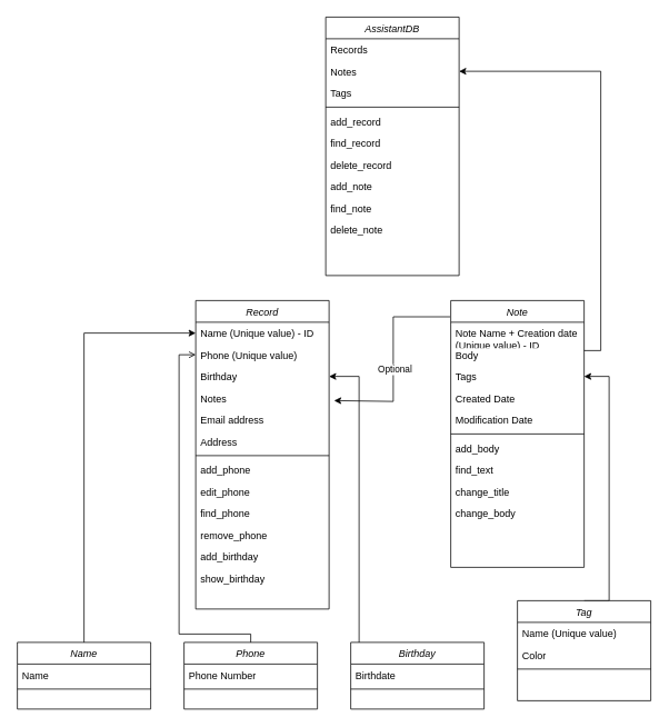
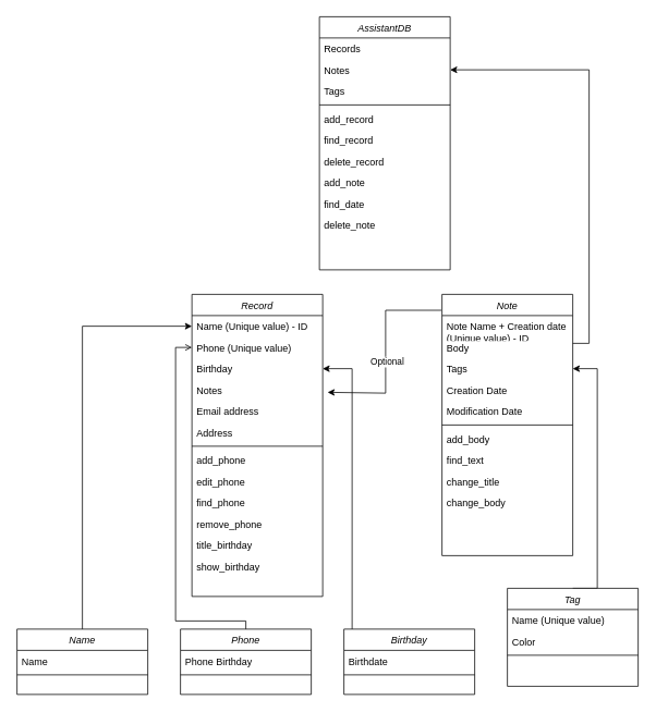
  <mxCell id="0" />
  <mxCell id="1" parent="0" />
  <mxCell id="2" style="edgeStyle=orthogonalEdgeStyle;rounded=0;orthogonalLoop=1;jettySize=auto;html=1;entryX=0;entryY=0.5;entryDx=0;entryDy=0;" parent="1" source="3" target="15" edge="1"><mxGeometry relative="1" as="geometry" /></mxCell>
  <mxCell id="3" value="Name" style="swimlane;fontStyle=2;align=center;verticalAlign=top;childLayout=stackLayout;horizontal=1;startSize=26;horizontalStack=0;resizeParent=1;resizeLast=0;collapsible=1;marginBottom=0;rounded=0;shadow=0;strokeWidth=1;" parent="1" vertex="1"><mxGeometry x="20" y="770" width="160" height="80" as="geometry"><mxRectangle x="220" y="120" width="160" height="26" as="alternateBounds" /></mxGeometry></mxCell>
  <mxCell id="4" value="Name" style="text;align=left;verticalAlign=top;spacingLeft=4;spacingRight=4;overflow=hidden;rotatable=0;points=[[0,0.5],[1,0.5]];portConstraint=eastwest;" parent="3" vertex="1"><mxGeometry y="26" width="160" height="26" as="geometry" /></mxCell>
  <mxCell id="5" value="" style="line;html=1;strokeWidth=1;align=left;verticalAlign=middle;spacingTop=-1;spacingLeft=3;spacingRight=3;rotatable=0;labelPosition=right;points=[];portConstraint=eastwest;" parent="3" vertex="1"><mxGeometry y="52" width="160" height="8" as="geometry" /></mxCell>
  <mxCell id="6" style="edgeStyle=orthogonalEdgeStyle;rounded=0;orthogonalLoop=1;jettySize=auto;html=1;entryX=0;entryY=0.5;entryDx=0;entryDy=0;endArrow=open;" parent="1" source="7" target="16" edge="1"><mxGeometry relative="1" as="geometry"><Array as="points"><mxPoint x="214" y="760" /><mxPoint x="214" y="425" /></Array></mxGeometry></mxCell>
  <mxCell id="7" value="Phone" style="swimlane;fontStyle=2;align=center;verticalAlign=top;childLayout=stackLayout;horizontal=1;startSize=26;horizontalStack=0;resizeParent=1;resizeLast=0;collapsible=1;marginBottom=0;rounded=0;shadow=0;strokeWidth=1;" parent="1" vertex="1"><mxGeometry x="220" y="770" width="160" height="80" as="geometry"><mxRectangle x="220" y="120" width="160" height="26" as="alternateBounds" /></mxGeometry></mxCell>
- <mxCell id="8" value="Phone Number" style="text;align=left;verticalAlign=top;spacingLeft=4;spacingRight=4;overflow=hidden;rotatable=0;points=[[0,0.5],[1,0.5]];portConstraint=eastwest;rounded=0;shadow=0;html=0;" parent="7" vertex="1"><mxGeometry y="26" width="160" height="26" as="geometry" /></mxCell>
+ <mxCell id="8" value="Phone Birthday" style="text;align=left;verticalAlign=top;spacingLeft=4;spacingRight=4;overflow=hidden;rotatable=0;points=[[0,0.5],[1,0.5]];portConstraint=eastwest;rounded=0;shadow=0;html=0;" parent="7" vertex="1"><mxGeometry y="26" width="160" height="26" as="geometry" /></mxCell>
  <mxCell id="9" value="" style="line;html=1;strokeWidth=1;align=left;verticalAlign=middle;spacingTop=-1;spacingLeft=3;spacingRight=3;rotatable=0;labelPosition=right;points=[];portConstraint=eastwest;" parent="7" vertex="1"><mxGeometry y="52" width="160" height="8" as="geometry" /></mxCell>
  <mxCell id="10" style="edgeStyle=orthogonalEdgeStyle;rounded=0;orthogonalLoop=1;jettySize=auto;html=1;entryX=1;entryY=0.5;entryDx=0;entryDy=0;" parent="1" source="11" target="17" edge="1"><mxGeometry relative="1" as="geometry"><Array as="points"><mxPoint x="430" y="451" /></Array></mxGeometry></mxCell>
  <mxCell id="11" value="Birthday" style="swimlane;fontStyle=2;align=center;verticalAlign=top;childLayout=stackLayout;horizontal=1;startSize=26;horizontalStack=0;resizeParent=1;resizeLast=0;collapsible=1;marginBottom=0;rounded=0;shadow=0;strokeWidth=1;" parent="1" vertex="1"><mxGeometry x="420" y="770" width="160" height="80" as="geometry"><mxRectangle x="220" y="120" width="160" height="26" as="alternateBounds" /></mxGeometry></mxCell>
  <mxCell id="12" value="Birthdate&#10;" style="text;align=left;verticalAlign=top;spacingLeft=4;spacingRight=4;overflow=hidden;rotatable=0;points=[[0,0.5],[1,0.5]];portConstraint=eastwest;" parent="11" vertex="1"><mxGeometry y="26" width="160" height="26" as="geometry" /></mxCell>
  <mxCell id="13" value="" style="line;html=1;strokeWidth=1;align=left;verticalAlign=middle;spacingTop=-1;spacingLeft=3;spacingRight=3;rotatable=0;labelPosition=right;points=[];portConstraint=eastwest;" parent="11" vertex="1"><mxGeometry y="52" width="160" height="8" as="geometry" /></mxCell>
  <mxCell id="14" value="Record" style="swimlane;fontStyle=2;align=center;verticalAlign=top;childLayout=stackLayout;horizontal=1;startSize=26;horizontalStack=0;resizeParent=1;resizeLast=0;collapsible=1;marginBottom=0;rounded=0;shadow=0;strokeWidth=1;" parent="1" vertex="1"><mxGeometry x="234" y="360" width="160" height="370" as="geometry"><mxRectangle x="220" y="120" width="160" height="26" as="alternateBounds" /></mxGeometry></mxCell>
  <mxCell id="15" value="Name (Unique value) - ID" style="text;align=left;verticalAlign=top;spacingLeft=4;spacingRight=4;overflow=hidden;rotatable=0;points=[[0,0.5],[1,0.5]];portConstraint=eastwest;" parent="14" vertex="1"><mxGeometry y="26" width="160" height="26" as="geometry" /></mxCell>
  <mxCell id="16" value="Phone (Unique value)" style="text;align=left;verticalAlign=top;spacingLeft=4;spacingRight=4;overflow=hidden;rotatable=0;points=[[0,0.5],[1,0.5]];portConstraint=eastwest;rounded=0;shadow=0;html=0;" parent="14" vertex="1"><mxGeometry y="52" width="160" height="26" as="geometry" /></mxCell>
  <mxCell id="17" value="Birthday" style="text;align=left;verticalAlign=top;spacingLeft=4;spacingRight=4;overflow=hidden;rotatable=0;points=[[0,0.5],[1,0.5]];portConstraint=eastwest;rounded=0;shadow=0;html=0;" parent="14" vertex="1"><mxGeometry y="78" width="160" height="26" as="geometry" /></mxCell>
  <mxCell id="18" value="Notes" style="text;align=left;verticalAlign=top;spacingLeft=4;spacingRight=4;overflow=hidden;rotatable=0;points=[[0,0.5],[1,0.5]];portConstraint=eastwest;rounded=0;shadow=0;html=0;" parent="14" vertex="1"><mxGeometry y="104" width="160" height="26" as="geometry" /></mxCell>
  <mxCell id="19" value="Email address" style="text;align=left;verticalAlign=top;spacingLeft=4;spacingRight=4;overflow=hidden;rotatable=0;points=[[0,0.5],[1,0.5]];portConstraint=eastwest;rounded=0;shadow=0;html=0;" parent="14" vertex="1"><mxGeometry y="130" width="160" height="26" as="geometry" /></mxCell>
  <mxCell id="20" value="Address" style="text;align=left;verticalAlign=top;spacingLeft=4;spacingRight=4;overflow=hidden;rotatable=0;points=[[0,0.5],[1,0.5]];portConstraint=eastwest;rounded=0;shadow=0;html=0;" parent="14" vertex="1"><mxGeometry y="156" width="160" height="26" as="geometry" /></mxCell>
  <mxCell id="21" value="" style="line;html=1;strokeWidth=1;align=left;verticalAlign=middle;spacingTop=-1;spacingLeft=3;spacingRight=3;rotatable=0;labelPosition=right;points=[];portConstraint=eastwest;" parent="14" vertex="1"><mxGeometry y="182" width="160" height="8" as="geometry" /></mxCell>
  <mxCell id="22" value="add_phone" style="text;align=left;verticalAlign=top;spacingLeft=4;spacingRight=4;overflow=hidden;rotatable=0;points=[[0,0.5],[1,0.5]];portConstraint=eastwest;" parent="14" vertex="1"><mxGeometry y="190" width="160" height="26" as="geometry" /></mxCell>
  <mxCell id="23" value="edit_phone" style="text;align=left;verticalAlign=top;spacingLeft=4;spacingRight=4;overflow=hidden;rotatable=0;points=[[0,0.5],[1,0.5]];portConstraint=eastwest;" parent="14" vertex="1"><mxGeometry y="216" width="160" height="26" as="geometry" /></mxCell>
  <mxCell id="24" value="find_phone" style="text;align=left;verticalAlign=top;spacingLeft=4;spacingRight=4;overflow=hidden;rotatable=0;points=[[0,0.5],[1,0.5]];portConstraint=eastwest;" parent="14" vertex="1"><mxGeometry y="242" width="160" height="26" as="geometry" /></mxCell>
  <mxCell id="25" value="remove_phone" style="text;align=left;verticalAlign=top;spacingLeft=4;spacingRight=4;overflow=hidden;rotatable=0;points=[[0,0.5],[1,0.5]];portConstraint=eastwest;" parent="14" vertex="1"><mxGeometry y="268" width="160" height="26" as="geometry" /></mxCell>
- <mxCell id="26" value="add_birthday" style="text;align=left;verticalAlign=top;spacingLeft=4;spacingRight=4;overflow=hidden;rotatable=0;points=[[0,0.5],[1,0.5]];portConstraint=eastwest;" parent="14" vertex="1"><mxGeometry y="294" width="160" height="26" as="geometry" /></mxCell>
+ <mxCell id="26" value="title_birthday" style="text;align=left;verticalAlign=top;spacingLeft=4;spacingRight=4;overflow=hidden;rotatable=0;points=[[0,0.5],[1,0.5]];portConstraint=eastwest;" parent="14" vertex="1"><mxGeometry y="294" width="160" height="26" as="geometry" /></mxCell>
  <mxCell id="27" value="show_birthday" style="text;align=left;verticalAlign=top;spacingLeft=4;spacingRight=4;overflow=hidden;rotatable=0;points=[[0,0.5],[1,0.5]];portConstraint=eastwest;" parent="14" vertex="1"><mxGeometry y="320" width="160" height="26" as="geometry" /></mxCell>
  <mxCell id="28" value="AssistantDB" style="swimlane;fontStyle=2;align=center;verticalAlign=top;childLayout=stackLayout;horizontal=1;startSize=26;horizontalStack=0;resizeParent=1;resizeLast=0;collapsible=1;marginBottom=0;rounded=0;shadow=0;strokeWidth=1;" parent="1" vertex="1"><mxGeometry x="390" y="20" width="160" height="310" as="geometry"><mxRectangle x="220" y="120" width="160" height="26" as="alternateBounds" /></mxGeometry></mxCell>
  <mxCell id="29" value="Records" style="text;align=left;verticalAlign=top;spacingLeft=4;spacingRight=4;overflow=hidden;rotatable=0;points=[[0,0.5],[1,0.5]];portConstraint=eastwest;" parent="28" vertex="1"><mxGeometry y="26" width="160" height="26" as="geometry" /></mxCell>
  <mxCell id="30" value="Notes" style="text;align=left;verticalAlign=top;spacingLeft=4;spacingRight=4;overflow=hidden;rotatable=0;points=[[0,0.5],[1,0.5]];portConstraint=eastwest;" parent="28" vertex="1"><mxGeometry y="52" width="160" height="26" as="geometry" /></mxCell>
  <mxCell id="31" value="Tags" style="text;align=left;verticalAlign=top;spacingLeft=4;spacingRight=4;overflow=hidden;rotatable=0;points=[[0,0.5],[1,0.5]];portConstraint=eastwest;" parent="28" vertex="1"><mxGeometry y="78" width="160" height="26" as="geometry" /></mxCell>
  <mxCell id="32" value="" style="line;html=1;strokeWidth=1;align=left;verticalAlign=middle;spacingTop=-1;spacingLeft=3;spacingRight=3;rotatable=0;labelPosition=right;points=[];portConstraint=eastwest;" parent="28" vertex="1"><mxGeometry y="104" width="160" height="8" as="geometry" /></mxCell>
  <mxCell id="33" value="add_record" style="text;align=left;verticalAlign=top;spacingLeft=4;spacingRight=4;overflow=hidden;rotatable=0;points=[[0,0.5],[1,0.5]];portConstraint=eastwest;" parent="28" vertex="1"><mxGeometry y="112" width="160" height="26" as="geometry" /></mxCell>
  <mxCell id="34" value="find_record" style="text;align=left;verticalAlign=top;spacingLeft=4;spacingRight=4;overflow=hidden;rotatable=0;points=[[0,0.5],[1,0.5]];portConstraint=eastwest;" parent="28" vertex="1"><mxGeometry y="138" width="160" height="26" as="geometry" /></mxCell>
  <mxCell id="35" value="delete_record" style="text;align=left;verticalAlign=top;spacingLeft=4;spacingRight=4;overflow=hidden;rotatable=0;points=[[0,0.5],[1,0.5]];portConstraint=eastwest;" parent="28" vertex="1"><mxGeometry y="164" width="160" height="26" as="geometry" /></mxCell>
  <mxCell id="36" value="add_note" style="text;align=left;verticalAlign=top;spacingLeft=4;spacingRight=4;overflow=hidden;rotatable=0;points=[[0,0.5],[1,0.5]];portConstraint=eastwest;" parent="28" vertex="1"><mxGeometry y="190" width="160" height="26" as="geometry" /></mxCell>
- <mxCell id="37" value="find_note&#10;" style="text;align=left;verticalAlign=top;spacingLeft=4;spacingRight=4;overflow=hidden;rotatable=0;points=[[0,0.5],[1,0.5]];portConstraint=eastwest;" parent="28" vertex="1"><mxGeometry y="216" width="160" height="26" as="geometry" /></mxCell>
+ <mxCell id="37" value="find_date&#10;" style="text;align=left;verticalAlign=top;spacingLeft=4;spacingRight=4;overflow=hidden;rotatable=0;points=[[0,0.5],[1,0.5]];portConstraint=eastwest;" parent="28" vertex="1"><mxGeometry y="216" width="160" height="26" as="geometry" /></mxCell>
  <mxCell id="38" value="delete_note" style="text;align=left;verticalAlign=top;spacingLeft=4;spacingRight=4;overflow=hidden;rotatable=0;points=[[0,0.5],[1,0.5]];portConstraint=eastwest;" parent="28" vertex="1"><mxGeometry y="242" width="160" height="26" as="geometry" /></mxCell>
  <mxCell id="39" style="edgeStyle=orthogonalEdgeStyle;rounded=0;orthogonalLoop=1;jettySize=auto;html=1;exitX=-0.005;exitY=0.061;exitDx=0;exitDy=0;exitPerimeter=0;" parent="1" source="42" edge="1"><mxGeometry relative="1" as="geometry"><mxPoint x="400" y="480" as="targetPoint" /><Array as="points"><mxPoint x="471" y="379" /><mxPoint x="471" y="481" /><mxPoint x="400" y="481" /></Array></mxGeometry></mxCell>
  <mxCell id="40" value="Optional" style="edgeLabel;html=1;align=center;verticalAlign=middle;resizable=0;points=[];" parent="39" vertex="1" connectable="0"><mxGeometry x="0.091" y="1" relative="1" as="geometry"><mxPoint as="offset" /></mxGeometry></mxCell>
  <mxCell id="41" style="edgeStyle=orthogonalEdgeStyle;rounded=0;orthogonalLoop=1;jettySize=auto;html=1;entryX=1;entryY=0.5;entryDx=0;entryDy=0;" parent="1" source="42" target="30" edge="1"><mxGeometry relative="1" as="geometry"><Array as="points"><mxPoint x="720" y="420" /><mxPoint x="720" y="85" /></Array></mxGeometry></mxCell>
  <mxCell id="42" value="Note" style="swimlane;fontStyle=2;align=center;verticalAlign=top;childLayout=stackLayout;horizontal=1;startSize=26;horizontalStack=0;resizeParent=1;resizeLast=0;collapsible=1;marginBottom=0;rounded=0;shadow=0;strokeWidth=1;" parent="1" vertex="1"><mxGeometry x="540" y="360" width="160" height="320" as="geometry"><mxRectangle x="220" y="120" width="160" height="26" as="alternateBounds" /></mxGeometry></mxCell>
  <mxCell id="43" value="Note Name + Creation date &#10;(Unique value) - ID" style="text;align=left;verticalAlign=top;spacingLeft=4;spacingRight=4;overflow=hidden;rotatable=0;points=[[0,0.5],[1,0.5]];portConstraint=eastwest;" parent="42" vertex="1"><mxGeometry y="26" width="160" height="26" as="geometry" /></mxCell>
  <mxCell id="44" value="Body" style="text;align=left;verticalAlign=top;spacingLeft=4;spacingRight=4;overflow=hidden;rotatable=0;points=[[0,0.5],[1,0.5]];portConstraint=eastwest;" parent="42" vertex="1"><mxGeometry y="52" width="160" height="26" as="geometry" /></mxCell>
  <mxCell id="45" value="Tags" style="text;align=left;verticalAlign=top;spacingLeft=4;spacingRight=4;overflow=hidden;rotatable=0;points=[[0,0.5],[1,0.5]];portConstraint=eastwest;" parent="42" vertex="1"><mxGeometry y="78" width="160" height="26" as="geometry" /></mxCell>
- <mxCell id="46" value="Created Date" style="text;align=left;verticalAlign=top;spacingLeft=4;spacingRight=4;overflow=hidden;rotatable=0;points=[[0,0.5],[1,0.5]];portConstraint=eastwest;" parent="42" vertex="1"><mxGeometry y="104" width="160" height="26" as="geometry" /></mxCell>
+ <mxCell id="46" value="Creation Date" style="text;align=left;verticalAlign=top;spacingLeft=4;spacingRight=4;overflow=hidden;rotatable=0;points=[[0,0.5],[1,0.5]];portConstraint=eastwest;" parent="42" vertex="1"><mxGeometry y="104" width="160" height="26" as="geometry" /></mxCell>
  <mxCell id="47" value="Modification Date" style="text;align=left;verticalAlign=top;spacingLeft=4;spacingRight=4;overflow=hidden;rotatable=0;points=[[0,0.5],[1,0.5]];portConstraint=eastwest;" parent="42" vertex="1"><mxGeometry y="130" width="160" height="26" as="geometry" /></mxCell>
  <mxCell id="48" value="" style="line;html=1;strokeWidth=1;align=left;verticalAlign=middle;spacingTop=-1;spacingLeft=3;spacingRight=3;rotatable=0;labelPosition=right;points=[];portConstraint=eastwest;" parent="42" vertex="1"><mxGeometry y="156" width="160" height="8" as="geometry" /></mxCell>
  <mxCell id="49" value="add_body" style="text;align=left;verticalAlign=top;spacingLeft=4;spacingRight=4;overflow=hidden;rotatable=0;points=[[0,0.5],[1,0.5]];portConstraint=eastwest;" parent="42" vertex="1"><mxGeometry y="164" width="160" height="26" as="geometry" /></mxCell>
  <mxCell id="50" value="find_text" style="text;align=left;verticalAlign=top;spacingLeft=4;spacingRight=4;overflow=hidden;rotatable=0;points=[[0,0.5],[1,0.5]];portConstraint=eastwest;" parent="42" vertex="1"><mxGeometry y="190" width="160" height="26" as="geometry" /></mxCell>
  <mxCell id="51" value="change_title" style="text;align=left;verticalAlign=top;spacingLeft=4;spacingRight=4;overflow=hidden;rotatable=0;points=[[0,0.5],[1,0.5]];portConstraint=eastwest;" parent="42" vertex="1"><mxGeometry y="216" width="160" height="26" as="geometry" /></mxCell>
  <mxCell id="52" value="change_body" style="text;align=left;verticalAlign=top;spacingLeft=4;spacingRight=4;overflow=hidden;rotatable=0;points=[[0,0.5],[1,0.5]];portConstraint=eastwest;" parent="42" vertex="1"><mxGeometry y="242" width="160" height="26" as="geometry" /></mxCell>
  <mxCell id="53" style="edgeStyle=orthogonalEdgeStyle;rounded=0;orthogonalLoop=1;jettySize=auto;html=1;exitX=0.5;exitY=0;exitDx=0;exitDy=0;entryX=1;entryY=0.5;entryDx=0;entryDy=0;" parent="1" source="54" target="45" edge="1"><mxGeometry relative="1" as="geometry"><Array as="points"><mxPoint x="730" y="720" /><mxPoint x="730" y="451" /></Array></mxGeometry></mxCell>
  <mxCell id="54" value="Tag" style="swimlane;fontStyle=2;align=center;verticalAlign=top;childLayout=stackLayout;horizontal=1;startSize=26;horizontalStack=0;resizeParent=1;resizeLast=0;collapsible=1;marginBottom=0;rounded=0;shadow=0;strokeWidth=1;" parent="1" vertex="1"><mxGeometry x="620" y="720" width="160" height="120" as="geometry"><mxRectangle x="220" y="120" width="160" height="26" as="alternateBounds" /></mxGeometry></mxCell>
  <mxCell id="55" value="Name (Unique value)" style="text;align=left;verticalAlign=top;spacingLeft=4;spacingRight=4;overflow=hidden;rotatable=0;points=[[0,0.5],[1,0.5]];portConstraint=eastwest;" parent="54" vertex="1"><mxGeometry y="26" width="160" height="26" as="geometry" /></mxCell>
  <mxCell id="56" value="Color" style="text;align=left;verticalAlign=top;spacingLeft=4;spacingRight=4;overflow=hidden;rotatable=0;points=[[0,0.5],[1,0.5]];portConstraint=eastwest;" parent="54" vertex="1"><mxGeometry y="52" width="160" height="26" as="geometry" /></mxCell>
  <mxCell id="57" value="" style="line;html=1;strokeWidth=1;align=left;verticalAlign=middle;spacingTop=-1;spacingLeft=3;spacingRight=3;rotatable=0;labelPosition=right;points=[];portConstraint=eastwest;" parent="54" vertex="1"><mxGeometry y="78" width="160" height="8" as="geometry" /></mxCell>
